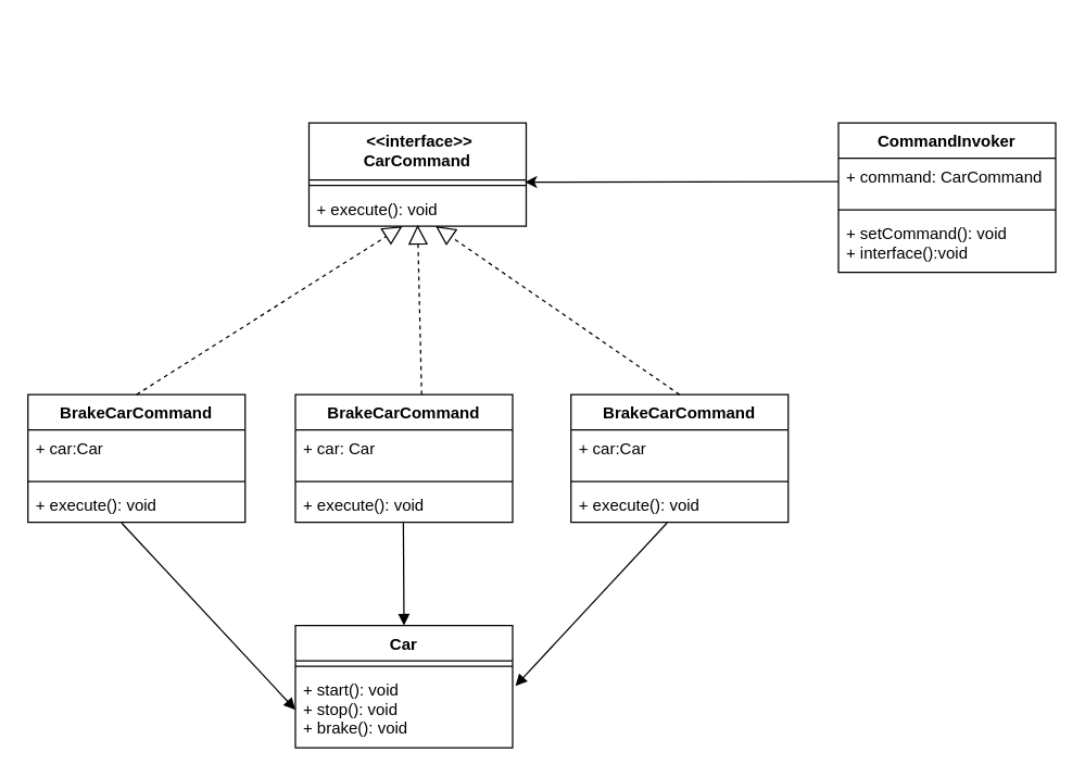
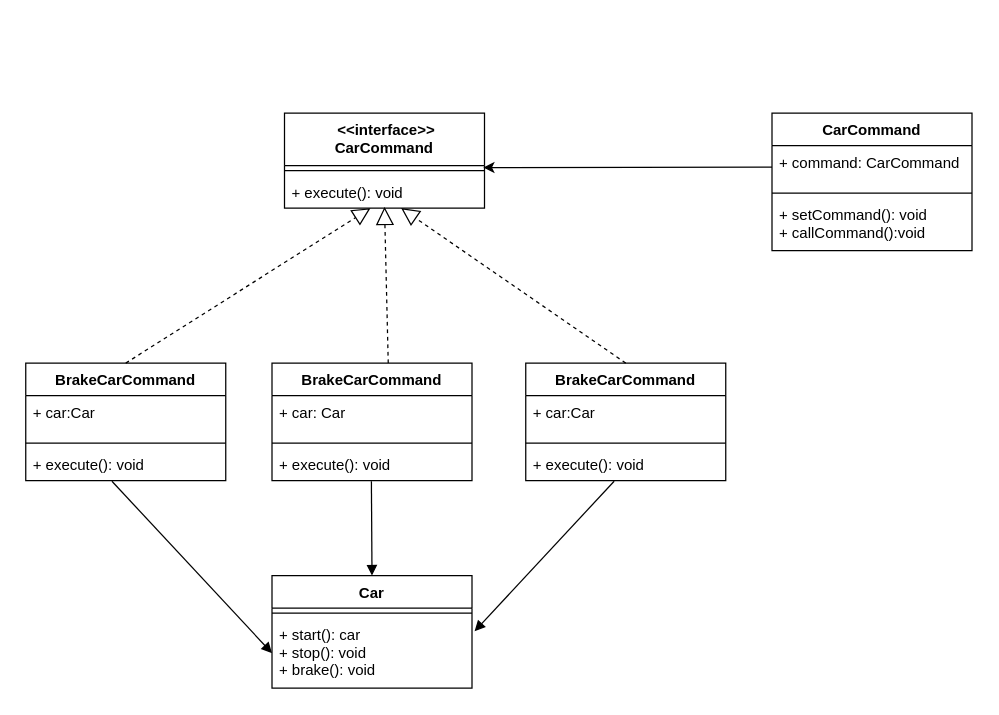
  <mxCell id="0" />
  <mxCell id="1" parent="0" />
  <mxCell id="2" value="&lt;span style=&quot;color: rgba(0 , 0 , 0 , 0) ; font-family: monospace ; font-size: 0px&quot;&gt;%3CmxGraphModel%3E%3Croot%3E%3CmxCell%20id%3D%220%22%2F%3E%3CmxCell%20id%3D%221%22%20parent%3D%220%22%2F%3E%3CmxCell%20id%3D%222%22%20value%3D%22%C2%A0%26lt%3B%26lt%3Binterface%26gt%3B%26gt%3B%26%2310%3BICar%22%20style%3D%22swimlane%3BfontStyle%3D1%3Balign%3Dcenter%3BverticalAlign%3Dtop%3BchildLayout%3DstackLayout%3Bhorizontal%3D1%3BstartSize%3D42%3BhorizontalStack%3D0%3BresizeParent%3D1%3BresizeParentMax%3D0%3BresizeLast%3D0%3Bcollapsible%3D1%3BmarginBottom%3D0%3B%22%20vertex%3D%221%22%20parent%3D%221%22%3E%3CmxGeometry%20x%3D%22123%22%20y%3D%22230%22%20width%3D%22160%22%20height%3D%2276%22%20as%3D%22geometry%22%2F%3E%3C%2FmxCell%3E%3CmxCell%20id%3D%223%22%20value%3D%22%22%20style%3D%22line%3BstrokeWidth%3D1%3BfillColor%3Dnone%3Balign%3Dleft%3BverticalAlign%3Dmiddle%3BspacingTop%3D-1%3BspacingLeft%3D3%3BspacingRight%3D3%3Brotatable%3D0%3BlabelPosition%3Dright%3Bpoints%3D%5B%5D%3BportConstraint%3Deastwest%3B%22%20vertex%3D%221%22%20parent%3D%222%22%3E%3CmxGeometry%20y%3D%2242%22%20width%3D%22160%22%20height%3D%228%22%20as%3D%22geometry%22%2F%3E%3C%2FmxCell%3E%3CmxCell%20id%3D%224%22%20value%3D%22%2B%20run()%3A%20void%22%20style%3D%22text%3BstrokeColor%3Dnone%3BfillColor%3Dnone%3Balign%3Dleft%3BverticalAlign%3Dtop%3BspacingLeft%3D4%3BspacingRight%3D4%3Boverflow%3Dhidden%3Brotatable%3D0%3Bpoints%3D%5B%5B0%2C0.5%5D%2C%5B1%2C0.5%5D%5D%3BportConstraint%3Deastwest%3B%22%20vertex%3D%221%22%20parent%3D%222%22%3E%3CmxGeometry%20y%3D%2250%22%20width%3D%22160%22%20height%3D%2226%22%20as%3D%22geometry%22%2F%3E%3C%2FmxCell%3E%3CmxCell%20id%3D%225%22%20value%3D%22ACar%22%20style%3D%22swimlane%3BfontStyle%3D1%3Balign%3Dcenter%3BverticalAlign%3Dtop%3BchildLayout%3DstackLayout%3Bhorizontal%3D1%3BstartSize%3D26%3BhorizontalStack%3D0%3BresizeParent%3D1%3BresizeParentMax%3D0%3BresizeLast%3D0%3Bcollapsible%3D1%3BmarginBottom%3D0%3B%22%20vertex%3D%221%22%20parent%3D%221%22%3E%3CmxGeometry%20x%3D%2213%22%20y%3D%22380%22%20width%3D%22160%22%20height%3D%2294%22%20as%3D%22geometry%22%2F%3E%3C%2FmxCell%3E%3CmxCell%20id%3D%226%22%20value%3D%22%2B%20brand%3A%20String%26%2310%3B%2Bvin%3AString%22%20style%3D%22text%3BstrokeColor%3Dnone%3BfillColor%3Dnone%3Balign%3Dleft%3BverticalAlign%3Dtop%3BspacingLeft%3D4%3BspacingRight%3D4%3Boverflow%3Dhidden%3Brotatable%3D0%3Bpoints%3D%5B%5B0%2C0.5%5D%2C%5B1%2C0.5%5D%5D%3BportConstraint%3Deastwest%3B%22%20vertex%3D%221%22%20parent%3D%225%22%3E%3CmxGeometry%20y%3D%2226%22%20width%3D%22160%22%20height%3D%2234%22%20as%3D%22geometry%22%2F%3E%3C%2FmxCell%3E%3CmxCell%20id%3D%227%22%20value%3D%22%22%20style%3D%22line%3BstrokeWidth%3D1%3BfillColor%3Dnone%3Balign%3Dleft%3BverticalAlign%3Dmiddle%3BspacingTop%3D-1%3BspacingLeft%3D3%3BspacingRight%3D3%3Brotatable%3D0%3BlabelPosition%3Dright%3Bpoints%3D%5B%5D%3BportConstraint%3Deastwest%3B%22%20vertex%3D%221%22%20parent%3D%225%22%3E%3CmxGeometry%20y%3D%2260%22%20width%3D%22160%22%20height%3D%228%22%20as%3D%22geometry%22%2F%3E%3C%2FmxCell%3E%3CmxCell%20id%3D%228%22%20value%3D%22%2B%20run()%3A%20void%22%20style%3D%22text%3BstrokeColor%3Dnone%3BfillColor%3Dnone%3Balign%3Dleft%3BverticalAlign%3Dtop%3BspacingLeft%3D4%3BspacingRight%3D4%3Boverflow%3Dhidden%3Brotatable%3D0%3Bpoints%3D%5B%5B0%2C0.5%5D%2C%5B1%2C0.5%5D%5D%3BportConstraint%3Deastwest%3B%22%20vertex%3D%221%22%20parent%3D%225%22%3E%3CmxGeometry%20y%3D%2268%22%20width%3D%22160%22%20height%3D%2226%22%20as%3D%22geometry%22%2F%3E%3C%2FmxCell%3E%3CmxCell%20id%3D%229%22%20value%3D%22BCar%22%20style%3D%22swimlane%3BfontStyle%3D1%3Balign%3Dcenter%3BverticalAlign%3Dtop%3BchildLayout%3DstackLayout%3Bhorizontal%3D1%3BstartSize%3D26%3BhorizontalStack%3D0%3BresizeParent%3D1%3BresizeParentMax%3D0%3BresizeLast%3D0%3Bcollapsible%3D1%3BmarginBottom%3D0%3B%22%20vertex%3D%221%22%20parent%3D%221%22%3E%3CmxGeometry%20x%3D%22223%22%20y%3D%22380%22%20width%3D%22160%22%20height%3D%2294%22%20as%3D%22geometry%22%2F%3E%3C%2FmxCell%3E%3CmxCell%20id%3D%2210%22%20value%3D%22%2B%20brand%3A%20String%26%2310%3B%2Bvin%3AString%22%20style%3D%22text%3BstrokeColor%3Dnone%3BfillColor%3Dnone%3Balign%3Dleft%3BverticalAlign%3Dtop%3BspacingLeft%3D4%3BspacingRight%3D4%3Boverflow%3Dhidden%3Brotatable%3D0%3Bpoints%3D%5B%5B0%2C0.5%5D%2C%5B1%2C0.5%5D%5D%3BportConstraint%3Deastwest%3B%22%20vertex%3D%221%22%20parent%3D%229%22%3E%3CmxGeometry%20y%3D%2226%22%20width%3D%22160%22%20height%3D%2234%22%20as%3D%22geometry%22%2F%3E%3C%2FmxCell%3E%3CmxCell%20id%3D%2211%22%20value%3D%22%22%20style%3D%22line%3BstrokeWidth%3D1%3BfillColor%3Dnone%3Balign%3Dleft%3BverticalAlign%3Dmiddle%3BspacingTop%3D-1%3BspacingLeft%3D3%3BspacingRight%3D3%3Brotatable%3D0%3BlabelPosition%3Dright%3Bpoints%3D%5B%5D%3BportConstraint%3Deastwest%3B%22%20vertex%3D%221%22%20parent%3D%229%22%3E%3CmxGeometry%20y%3D%2260%22%20width%3D%22160%22%20height%3D%228%22%20as%3D%22geometry%22%2F%3E%3C%2FmxCell%3E%3CmxCell%20id%3D%2212%22%20value%3D%22%2B%20run()%3A%20void%22%20style%3D%22text%3BstrokeColor%3Dnone%3BfillColor%3Dnone%3Balign%3Dleft%3BverticalAlign%3Dtop%3BspacingLeft%3D4%3BspacingRight%3D4%3Boverflow%3Dhidden%3Brotatable%3D0%3Bpoints%3D%5B%5B0%2C0.5%5D%2C%5B1%2C0.5%5D%5D%3BportConstraint%3Deastwest%3B%22%20vertex%3D%221%22%20parent%3D%229%22%3E%3CmxGeometry%20y%3D%2268%22%20width%3D%22160%22%20height%3D%2226%22%20as%3D%22geometry%22%2F%3E%3C%2FmxCell%3E%3CmxCell%20id%3D%2213%22%20value%3D%22%22%20style%3D%22endArrow%3Dblock%3Bdashed%3D1%3BendFill%3D0%3BendSize%3D12%3Bhtml%3D1%3BexitX%3D0.5%3BexitY%3D0%3BexitDx%3D0%3BexitDy%3D0%3B%22%20edge%3D%221%22%20source%3D%225%22%20parent%3D%221%22%3E%3CmxGeometry%20width%3D%22160%22%20relative%3D%221%22%20as%3D%22geometry%22%3E%3CmxPoint%20x%3D%2213%22%20y%3D%22500%22%20as%3D%22sourcePoint%22%2F%3E%3CmxPoint%20x%3D%22205%22%20y%3D%22307%22%20as%3D%22targetPoint%22%2F%3E%3C%2FmxGeometry%3E%3C%2FmxCell%3E%3CmxCell%20id%3D%2214%22%20value%3D%22%22%20style%3D%22endArrow%3Dblock%3Bdashed%3D1%3BendFill%3D0%3BendSize%3D12%3Bhtml%3D1%3BexitX%3D0.5%3BexitY%3D0%3BexitDx%3D0%3BexitDy%3D0%3BentryX%3D0.5%3BentryY%3D0.962%3BentryDx%3D0%3BentryDy%3D0%3BentryPerimeter%3D0%3B%22%20edge%3D%221%22%20source%3D%229%22%20target%3D%224%22%20parent%3D%221%22%3E%3CmxGeometry%20width%3D%22160%22%20relative%3D%221%22%20as%3D%22geometry%22%3E%3CmxPoint%20x%3D%22103%22%20y%3D%22390%22%20as%3D%22sourcePoint%22%2F%3E%3CmxPoint%20x%3D%22203%22%20y%3D%22310%22%20as%3D%22targetPoint%22%2F%3E%3C%2FmxGeometry%3E%3C%2FmxCell%3E%3C%2Froot%3E%3C%2FmxGraphModel%3E&lt;/span&gt;" style="text;html=1;align=center;verticalAlign=middle;resizable=0;points=[];;autosize=1;" vertex="1" parent="1"><mxGeometry x="144" y="20" width="20" height="20" as="geometry" /></mxCell>
  <mxCell id="3" value=" &lt;&lt;interface&gt;&gt;&#10;CarCommand" style="swimlane;fontStyle=1;align=center;verticalAlign=top;childLayout=stackLayout;horizontal=1;startSize=42;horizontalStack=0;resizeParent=1;resizeParentMax=0;resizeLast=0;collapsible=1;marginBottom=0;" vertex="1" parent="1"><mxGeometry x="227" y="90" width="160" height="76" as="geometry" /></mxCell>
  <mxCell id="4" value="" style="line;strokeWidth=1;fillColor=none;align=left;verticalAlign=middle;spacingTop=-1;spacingLeft=3;spacingRight=3;rotatable=0;labelPosition=right;points=[];portConstraint=eastwest;" vertex="1" parent="3"><mxGeometry y="42" width="160" height="8" as="geometry" /></mxCell>
  <mxCell id="5" value="+ execute(): void" style="text;strokeColor=none;fillColor=none;align=left;verticalAlign=top;spacingLeft=4;spacingRight=4;overflow=hidden;rotatable=0;points=[[0,0.5],[1,0.5]];portConstraint=eastwest;" vertex="1" parent="3"><mxGeometry y="50" width="160" height="26" as="geometry" /></mxCell>
  <mxCell id="6" value="BrakeCarCommand" style="swimlane;fontStyle=1;align=center;verticalAlign=top;childLayout=stackLayout;horizontal=1;startSize=26;horizontalStack=0;resizeParent=1;resizeParentMax=0;resizeLast=0;collapsible=1;marginBottom=0;" vertex="1" parent="1"><mxGeometry x="20" y="290" width="160" height="94" as="geometry" /></mxCell>
  <mxCell id="7" value="+ car:Car" style="text;strokeColor=none;fillColor=none;align=left;verticalAlign=top;spacingLeft=4;spacingRight=4;overflow=hidden;rotatable=0;points=[[0,0.5],[1,0.5]];portConstraint=eastwest;" vertex="1" parent="6"><mxGeometry y="26" width="160" height="34" as="geometry" /></mxCell>
  <mxCell id="8" value="" style="line;strokeWidth=1;fillColor=none;align=left;verticalAlign=middle;spacingTop=-1;spacingLeft=3;spacingRight=3;rotatable=0;labelPosition=right;points=[];portConstraint=eastwest;" vertex="1" parent="6"><mxGeometry y="60" width="160" height="8" as="geometry" /></mxCell>
  <mxCell id="9" value="+ execute(): void" style="text;strokeColor=none;fillColor=none;align=left;verticalAlign=top;spacingLeft=4;spacingRight=4;overflow=hidden;rotatable=0;points=[[0,0.5],[1,0.5]];portConstraint=eastwest;" vertex="1" parent="6"><mxGeometry y="68" width="160" height="26" as="geometry" /></mxCell>
  <mxCell id="10" value="" style="endArrow=block;dashed=1;endFill=0;endSize=12;html=1;exitX=0.5;exitY=0;exitDx=0;exitDy=0;entryX=0.43;entryY=1;entryDx=0;entryDy=0;entryPerimeter=0;" edge="1" parent="1" source="6" target="5"><mxGeometry width="160" relative="1" as="geometry"><mxPoint x="20" y="410" as="sourcePoint" /><mxPoint x="212" y="217" as="targetPoint" /></mxGeometry></mxCell>
  <mxCell id="11" value="" style="endArrow=block;dashed=1;endFill=0;endSize=12;html=1;exitX=0.5;exitY=0;exitDx=0;exitDy=0;entryX=0.5;entryY=0.962;entryDx=0;entryDy=0;entryPerimeter=0;" edge="1" parent="1" target="5"><mxGeometry width="160" relative="1" as="geometry"><mxPoint x="310" y="290" as="sourcePoint" /><mxPoint x="210" y="220" as="targetPoint" /></mxGeometry></mxCell>
  <mxCell id="12" value="BrakeCarCommand" style="swimlane;fontStyle=1;align=center;verticalAlign=top;childLayout=stackLayout;horizontal=1;startSize=26;horizontalStack=0;resizeParent=1;resizeParentMax=0;resizeLast=0;collapsible=1;marginBottom=0;" vertex="1" parent="1"><mxGeometry x="217" y="290" width="160" height="94" as="geometry" /></mxCell>
  <mxCell id="13" value="+ car: Car" style="text;strokeColor=none;fillColor=none;align=left;verticalAlign=top;spacingLeft=4;spacingRight=4;overflow=hidden;rotatable=0;points=[[0,0.5],[1,0.5]];portConstraint=eastwest;" vertex="1" parent="12"><mxGeometry y="26" width="160" height="34" as="geometry" /></mxCell>
  <mxCell id="14" value="" style="line;strokeWidth=1;fillColor=none;align=left;verticalAlign=middle;spacingTop=-1;spacingLeft=3;spacingRight=3;rotatable=0;labelPosition=right;points=[];portConstraint=eastwest;" vertex="1" parent="12"><mxGeometry y="60" width="160" height="8" as="geometry" /></mxCell>
  <mxCell id="15" value="+ execute(): void" style="text;strokeColor=none;fillColor=none;align=left;verticalAlign=top;spacingLeft=4;spacingRight=4;overflow=hidden;rotatable=0;points=[[0,0.5],[1,0.5]];portConstraint=eastwest;" vertex="1" parent="12"><mxGeometry y="68" width="160" height="26" as="geometry" /></mxCell>
  <mxCell id="16" value="BrakeCarCommand" style="swimlane;fontStyle=1;align=center;verticalAlign=top;childLayout=stackLayout;horizontal=1;startSize=26;horizontalStack=0;resizeParent=1;resizeParentMax=0;resizeLast=0;collapsible=1;marginBottom=0;" vertex="1" parent="1"><mxGeometry x="420" y="290" width="160" height="94" as="geometry" /></mxCell>
  <mxCell id="17" value="+ car:Car" style="text;strokeColor=none;fillColor=none;align=left;verticalAlign=top;spacingLeft=4;spacingRight=4;overflow=hidden;rotatable=0;points=[[0,0.5],[1,0.5]];portConstraint=eastwest;" vertex="1" parent="16"><mxGeometry y="26" width="160" height="34" as="geometry" /></mxCell>
  <mxCell id="18" value="" style="line;strokeWidth=1;fillColor=none;align=left;verticalAlign=middle;spacingTop=-1;spacingLeft=3;spacingRight=3;rotatable=0;labelPosition=right;points=[];portConstraint=eastwest;" vertex="1" parent="16"><mxGeometry y="60" width="160" height="8" as="geometry" /></mxCell>
  <mxCell id="19" value="+ execute(): void" style="text;strokeColor=none;fillColor=none;align=left;verticalAlign=top;spacingLeft=4;spacingRight=4;overflow=hidden;rotatable=0;points=[[0,0.5],[1,0.5]];portConstraint=eastwest;" vertex="1" parent="16"><mxGeometry y="68" width="160" height="26" as="geometry" /></mxCell>
  <mxCell id="20" value="" style="endArrow=block;dashed=1;endFill=0;endSize=12;html=1;exitX=0.5;exitY=0;exitDx=0;exitDy=0;entryX=0.583;entryY=1;entryDx=0;entryDy=0;entryPerimeter=0;" edge="1" parent="1" source="16" target="5"><mxGeometry width="160" relative="1" as="geometry"><mxPoint x="320" y="300" as="sourcePoint" /><mxPoint x="317" y="175.012" as="targetPoint" /></mxGeometry></mxCell>
  <mxCell id="21" value="Car" style="swimlane;fontStyle=1;align=center;verticalAlign=top;childLayout=stackLayout;horizontal=1;startSize=26;horizontalStack=0;resizeParent=1;resizeParentMax=0;resizeLast=0;collapsible=1;marginBottom=0;" vertex="1" parent="1"><mxGeometry x="217" y="460" width="160" height="90" as="geometry" /></mxCell>
  <mxCell id="22" value="" style="line;strokeWidth=1;fillColor=none;align=left;verticalAlign=middle;spacingTop=-1;spacingLeft=3;spacingRight=3;rotatable=0;labelPosition=right;points=[];portConstraint=eastwest;" vertex="1" parent="21"><mxGeometry y="26" width="160" height="8" as="geometry" /></mxCell>
- <mxCell id="23" value="+ start(): void&#10;+ stop(): void&#10;+ brake(): void" style="text;strokeColor=none;fillColor=none;align=left;verticalAlign=top;spacingLeft=4;spacingRight=4;overflow=hidden;rotatable=0;points=[[0,0.5],[1,0.5]];portConstraint=eastwest;" vertex="1" parent="21"><mxGeometry y="34" width="160" height="56" as="geometry" /></mxCell>
+ <mxCell id="23" value="+ start(): car&#10;+ stop(): void&#10;+ brake(): void" style="text;strokeColor=none;fillColor=none;align=left;verticalAlign=top;spacingLeft=4;spacingRight=4;overflow=hidden;rotatable=0;points=[[0,0.5],[1,0.5]];portConstraint=eastwest;" vertex="1" parent="21"><mxGeometry y="34" width="160" height="56" as="geometry" /></mxCell>
  <mxCell id="24" value="" style="endArrow=block;endFill=1;html=1;align=left;verticalAlign=top;entryX=0;entryY=0.5;entryDx=0;entryDy=0;exitX=0.431;exitY=1.019;exitDx=0;exitDy=0;exitPerimeter=0;" edge="1" parent="1" source="9" target="23"><mxGeometry x="-1" relative="1" as="geometry"><mxPoint x="57" y="504.5" as="sourcePoint" /><mxPoint x="217" y="504.5" as="targetPoint" /></mxGeometry></mxCell>
  <mxCell id="25" value="" style="resizable=0;html=1;align=left;verticalAlign=bottom;labelBackgroundColor=#ffffff;fontSize=10;" connectable="0" vertex="1" parent="24"><mxGeometry x="-1" relative="1" as="geometry" /></mxCell>
  <mxCell id="26" value="" style="endArrow=block;endFill=1;html=1;align=left;verticalAlign=top;entryX=1.013;entryY=0.188;entryDx=0;entryDy=0;exitX=0.442;exitY=1.019;exitDx=0;exitDy=0;exitPerimeter=0;entryPerimeter=0;" edge="1" parent="1" source="19" target="23"><mxGeometry x="-1" relative="1" as="geometry"><mxPoint x="467.167" y="429.833" as="sourcePoint" /><mxPoint x="468.833" y="507.333" as="targetPoint" /></mxGeometry></mxCell>
  <mxCell id="27" value="" style="resizable=0;html=1;align=left;verticalAlign=bottom;labelBackgroundColor=#ffffff;fontSize=10;" connectable="0" vertex="1" parent="26"><mxGeometry x="-1" relative="1" as="geometry" /></mxCell>
  <mxCell id="28" value="" style="endArrow=block;endFill=1;html=1;align=left;verticalAlign=top;entryX=0.5;entryY=0;entryDx=0;entryDy=0;exitX=0.497;exitY=1.019;exitDx=0;exitDy=0;exitPerimeter=0;rounded=0;" edge="1" parent="1" source="15" target="21"><mxGeometry x="-1" relative="1" as="geometry"><mxPoint x="99" y="394.5" as="sourcePoint" /><mxPoint x="227.333" y="532" as="targetPoint" /></mxGeometry></mxCell>
  <mxCell id="29" value="" style="resizable=0;html=1;align=left;verticalAlign=bottom;labelBackgroundColor=#ffffff;fontSize=10;" connectable="0" vertex="1" parent="28"><mxGeometry x="-1" relative="1" as="geometry" /></mxCell>
- <mxCell id="30" value="CommandInvoker" style="swimlane;fontStyle=1;align=center;verticalAlign=top;childLayout=stackLayout;horizontal=1;startSize=26;horizontalStack=0;resizeParent=1;resizeParentMax=0;resizeLast=0;collapsible=1;marginBottom=0;" vertex="1" parent="1"><mxGeometry x="617" y="90" width="160" height="110" as="geometry" /></mxCell>
+ <mxCell id="30" value="CarCommand" style="swimlane;fontStyle=1;align=center;verticalAlign=top;childLayout=stackLayout;horizontal=1;startSize=26;horizontalStack=0;resizeParent=1;resizeParentMax=0;resizeLast=0;collapsible=1;marginBottom=0;" vertex="1" parent="1"><mxGeometry x="617" y="90" width="160" height="110" as="geometry" /></mxCell>
  <mxCell id="31" value="+ command: CarCommand" style="text;strokeColor=none;fillColor=none;align=left;verticalAlign=top;spacingLeft=4;spacingRight=4;overflow=hidden;rotatable=0;points=[[0,0.5],[1,0.5]];portConstraint=eastwest;" vertex="1" parent="30"><mxGeometry y="26" width="160" height="34" as="geometry" /></mxCell>
  <mxCell id="32" value="" style="line;strokeWidth=1;fillColor=none;align=left;verticalAlign=middle;spacingTop=-1;spacingLeft=3;spacingRight=3;rotatable=0;labelPosition=right;points=[];portConstraint=eastwest;" vertex="1" parent="30"><mxGeometry y="60" width="160" height="8" as="geometry" /></mxCell>
- <mxCell id="33" value="+ setCommand(): void&#10;+ interface():void" style="text;strokeColor=none;fillColor=none;align=left;verticalAlign=top;spacingLeft=4;spacingRight=4;overflow=hidden;rotatable=0;points=[[0,0.5],[1,0.5]];portConstraint=eastwest;" vertex="1" parent="30"><mxGeometry y="68" width="160" height="42" as="geometry" /></mxCell>
+ <mxCell id="33" value="+ setCommand(): void&#10;+ callCommand():void" style="text;strokeColor=none;fillColor=none;align=left;verticalAlign=top;spacingLeft=4;spacingRight=4;overflow=hidden;rotatable=0;points=[[0,0.5],[1,0.5]];portConstraint=eastwest;" vertex="1" parent="30"><mxGeometry y="68" width="160" height="42" as="geometry" /></mxCell>
  <mxCell id="34" style="edgeStyle=none;rounded=0;orthogonalLoop=1;jettySize=auto;html=1;entryX=0.994;entryY=0.198;entryDx=0;entryDy=0;entryPerimeter=0;" edge="1" parent="1" source="31" target="4"><mxGeometry relative="1" as="geometry" /></mxCell>
